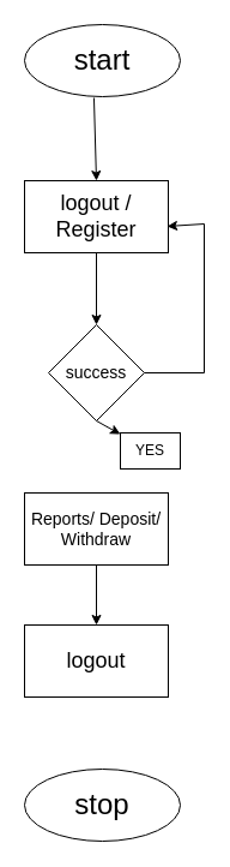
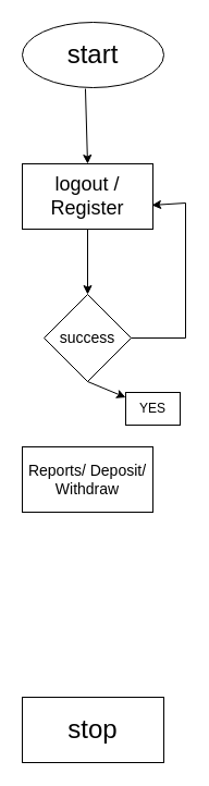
  <mxCell id="0" />
  <mxCell id="1" parent="0" />
  <mxCell id="2" value="&lt;font style=&quot;font-size: 24px;&quot;&gt;start&lt;/font&gt;" style="ellipse;whiteSpace=wrap;html=1;" vertex="1" parent="1"><mxGeometry x="20" y="20" width="130" height="60" as="geometry" /></mxCell>
  <mxCell id="3" value="&lt;font style=&quot;font-size: 18px;&quot;&gt;logout / Register&lt;/font&gt;" style="rounded=0;whiteSpace=wrap;html=1;" vertex="1" parent="1"><mxGeometry x="20" y="150" width="120" height="60" as="geometry" /></mxCell>
  <mxCell id="4" value="&lt;font style=&quot;font-size: 14px;&quot;&gt;Reports/ Deposit/ Withdraw&lt;/font&gt;" style="rounded=0;whiteSpace=wrap;html=1;" vertex="1" parent="1"><mxGeometry x="20" y="410" width="120" height="60" as="geometry" /></mxCell>
- <mxCell id="5" value="&lt;font style=&quot;font-size: 18px;&quot;&gt;logout&lt;/font&gt;" style="rounded=0;whiteSpace=wrap;html=1;" vertex="1" parent="1"><mxGeometry x="20" y="520" width="120" height="60" as="geometry" /></mxCell>
  <mxCell id="6" value="&lt;font style=&quot;font-size: 14px;&quot;&gt;success&lt;/font&gt;" style="rhombus;whiteSpace=wrap;html=1;" vertex="1" parent="1"><mxGeometry x="40" y="270" width="80" height="80" as="geometry" /></mxCell>
- <mxCell id="7" value="&lt;font style=&quot;font-size: 24px;&quot;&gt;stop&lt;/font&gt;" style="ellipse;whiteSpace=wrap;html=1;" vertex="1" parent="1"><mxGeometry x="20" y="640" width="130" height="60" as="geometry" /></mxCell>
+ <mxCell id="7" value="&lt;font style=&quot;font-size: 24px;&quot;&gt;stop&lt;/font&gt;" style="whiteSpace=wrap;html=1;rounded=0;" vertex="1" parent="1"><mxGeometry x="20" y="640" width="130" height="60" as="geometry" /></mxCell>
  <mxCell id="8" value="" style="endArrow=classic;html=1;rounded=0;exitX=0.446;exitY=1.017;exitDx=0;exitDy=0;exitPerimeter=0;entryX=0.5;entryY=0;entryDx=0;entryDy=0;" edge="1" parent="1" source="2" target="3"><mxGeometry width="50" height="50" relative="1" as="geometry"><mxPoint x="80" y="400" as="sourcePoint" /><mxPoint x="130" y="350" as="targetPoint" /></mxGeometry></mxCell>
  <mxCell id="9" value="" style="endArrow=classic;html=1;rounded=0;exitX=0.5;exitY=1;exitDx=0;exitDy=0;entryX=0.5;entryY=0;entryDx=0;entryDy=0;" edge="1" parent="1" source="3" target="6"><mxGeometry width="50" height="50" relative="1" as="geometry"><mxPoint x="84" y="230" as="sourcePoint" /><mxPoint x="86" y="299" as="targetPoint" /></mxGeometry></mxCell>
  <mxCell id="10" value="" style="endArrow=classic;html=1;rounded=0;exitX=0.5;exitY=1;exitDx=0;exitDy=0;" edge="1" parent="1" source="6" target="15"><mxGeometry width="50" height="50" relative="1" as="geometry"><mxPoint x="140" y="350" as="sourcePoint" /><mxPoint x="140" y="410" as="targetPoint" /></mxGeometry></mxCell>
- <mxCell id="11" value="" style="endArrow=classic;html=1;rounded=0;exitX=0.5;exitY=1;exitDx=0;exitDy=0;" edge="1" parent="1" source="4" target="5"><mxGeometry width="50" height="50" relative="1" as="geometry"><mxPoint x="160" y="490" as="sourcePoint" /><mxPoint x="160" y="550" as="targetPoint" /></mxGeometry></mxCell>
  <mxCell id="12" value="" style="group" vertex="1" connectable="0" parent="1"><mxGeometry x="170" y="186" height="124" as="geometry" /></mxCell>
  <mxCell id="13" value="" style="endArrow=none;html=1;rounded=0;exitX=1;exitY=0.5;exitDx=0;exitDy=0;" edge="1" parent="12" source="6"><mxGeometry width="50" height="50" relative="1" as="geometry"><mxPoint x="-20" y="154" as="sourcePoint" /><mxPoint y="124" as="targetPoint" /></mxGeometry></mxCell>
  <mxCell id="14" value="" style="endArrow=classic;html=1;rounded=0;entryX=0.992;entryY=0.633;entryDx=0;entryDy=0;entryPerimeter=0;" edge="1" parent="12" target="3"><mxGeometry width="50" height="50" relative="1" as="geometry"><mxPoint y="124" as="sourcePoint" /><mxPoint x="190" y="4" as="targetPoint" /><Array as="points"><mxPoint /></Array></mxGeometry></mxCell>
- <mxCell id="15" value="YES" style="rounded=0;whiteSpace=wrap;html=1;" vertex="1" parent="1"><mxGeometry x="100" y="360" width="50" height="30" as="geometry" /></mxCell>
+ <mxCell id="15" value="YES" style="rounded=0;whiteSpace=wrap;html=1;" vertex="1" parent="1"><mxGeometry x="115" y="360" width="50" height="30" as="geometry" /></mxCell>
